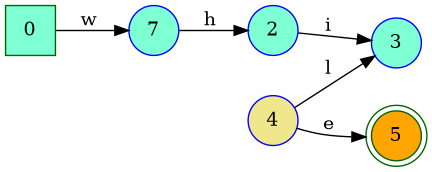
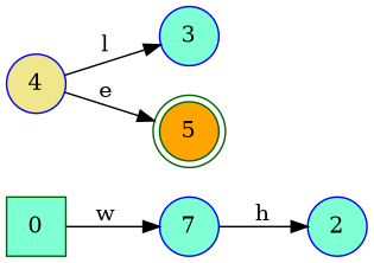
  digraph {
    rankdir=LR
    node [color=blue fillcolor=aquamarine shape=circle style=filled]
    0 [color=darkgreen shape=square]
    n2 [label=7]
    2
    3
    4 [fillcolor=khaki]
    5 [color=darkgreen fillcolor=orange shape=doublecircle]
    0 -> n2 [label="w "]
    n2 -> 2 [label="h "]
-   2 -> 3 [label="i "]
    4 -> 3 [label="l "]
    4 -> 5 [label="e "]
  }
